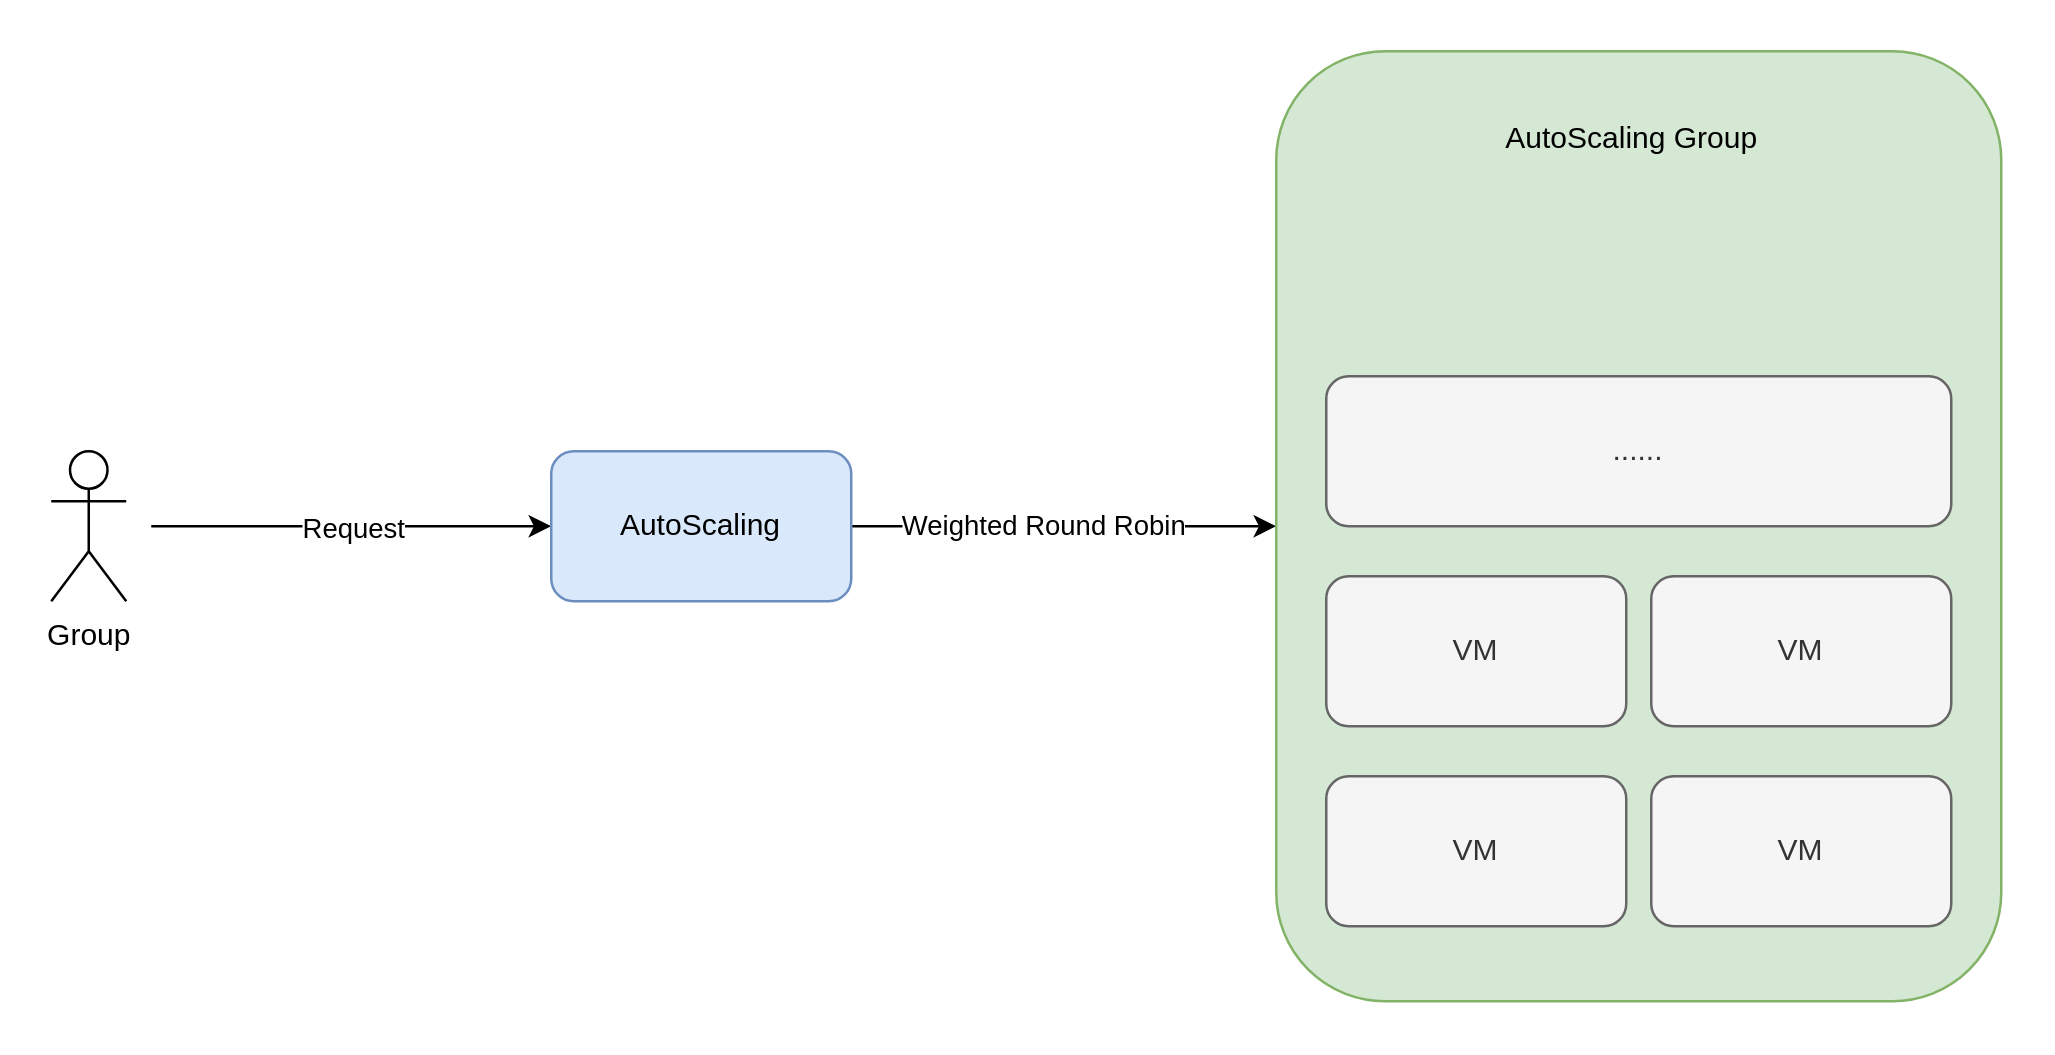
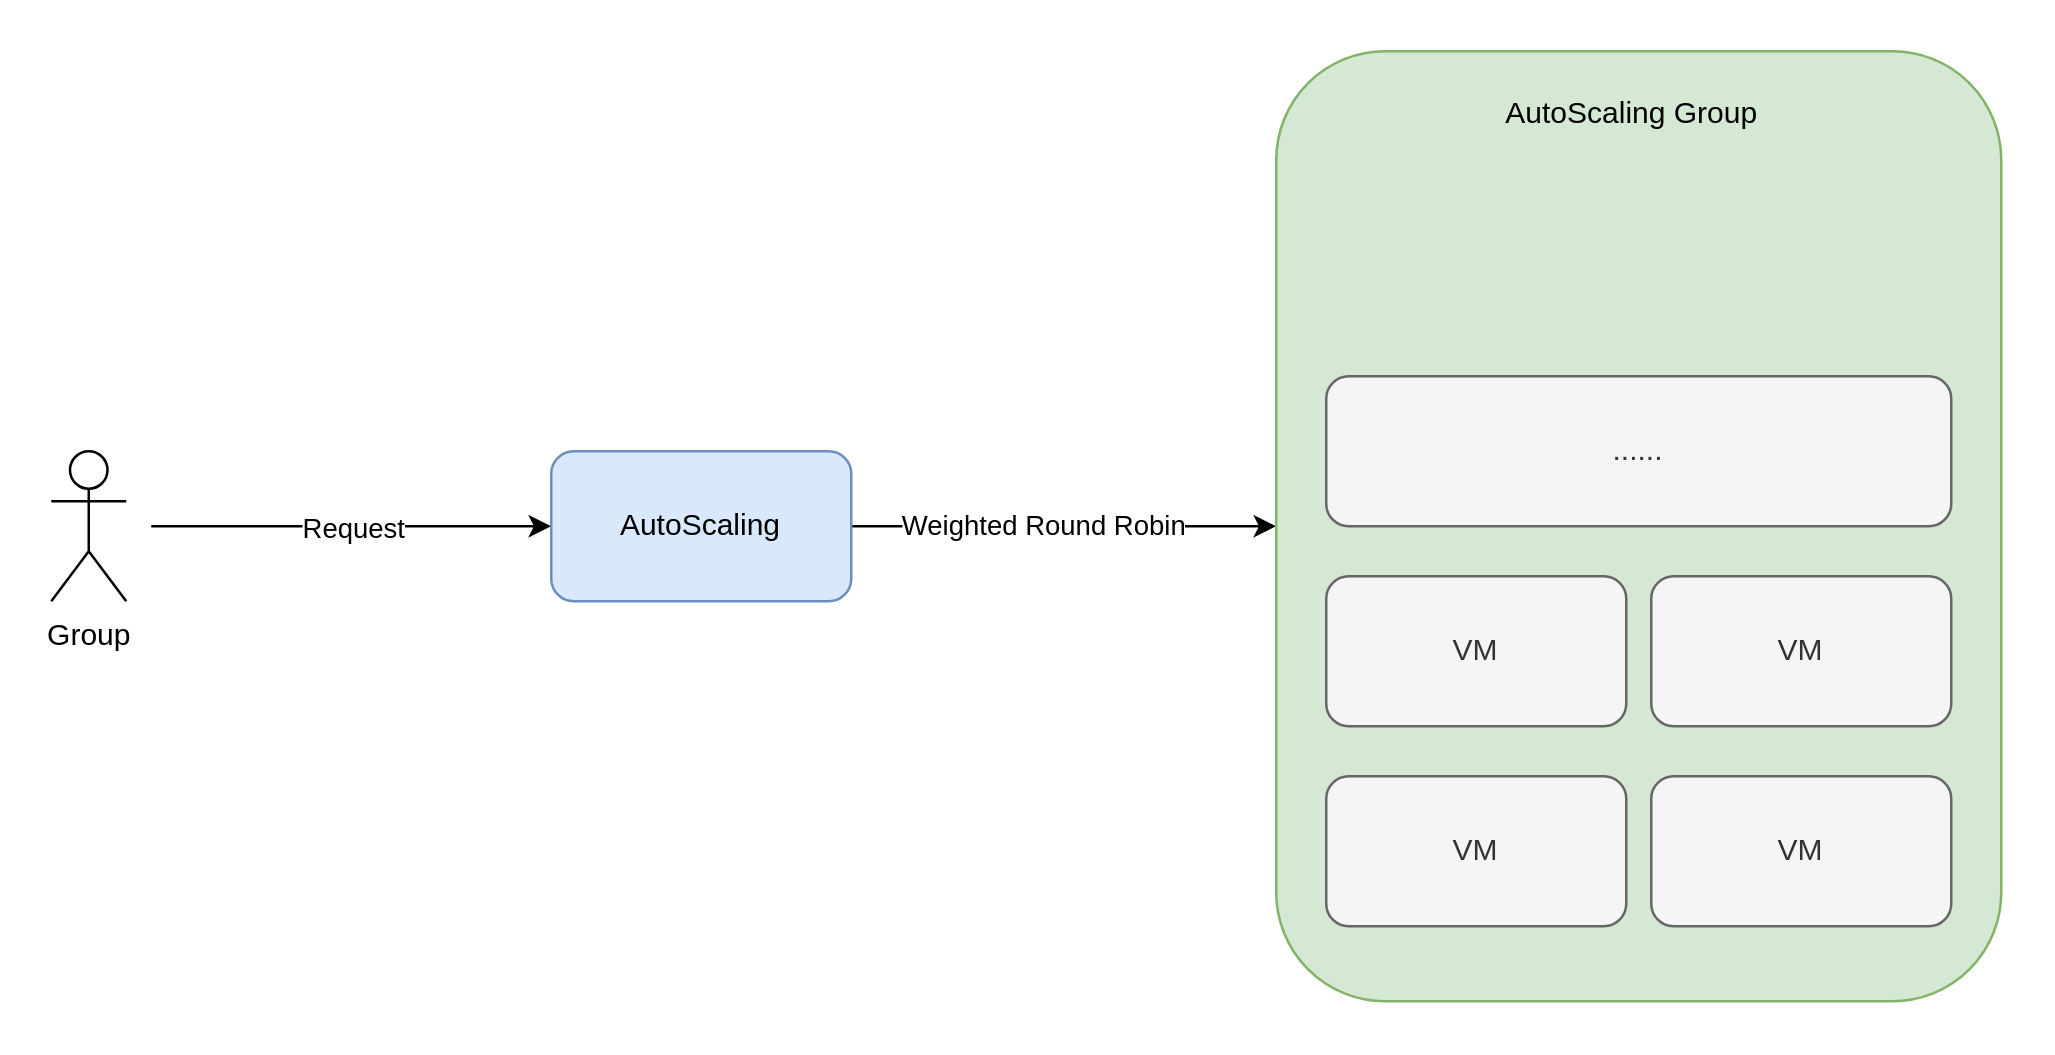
  <mxCell id="0" />
  <mxCell id="1" parent="0" />
  <mxCell id="2" value="" style="endArrow=classic;html=1;rounded=0;entryX=0;entryY=0.5;entryDx=0;entryDy=0;" edge="1" parent="1" target="6"><mxGeometry relative="1" as="geometry"><mxPoint x="60" y="210" as="sourcePoint" /><mxPoint x="250" y="210" as="targetPoint" /></mxGeometry></mxCell>
  <mxCell id="3" value="Request" style="edgeLabel;resizable=0;html=1;align=center;verticalAlign=middle;" connectable="0" vertex="1" parent="2"><mxGeometry relative="1" as="geometry" /></mxCell>
  <mxCell id="4" style="edgeStyle=orthogonalEdgeStyle;rounded=0;orthogonalLoop=1;jettySize=auto;html=1;exitX=1;exitY=0.5;exitDx=0;exitDy=0;entryX=0;entryY=0.5;entryDx=0;entryDy=0;" edge="1" parent="1" source="6" target="7"><mxGeometry relative="1" as="geometry" /></mxCell>
  <mxCell id="5" value="Weighted Round Robin" style="edgeLabel;html=1;align=center;verticalAlign=middle;resizable=0;points=[];" vertex="1" connectable="0" parent="4"><mxGeometry x="-0.108" y="1" relative="1" as="geometry"><mxPoint as="offset" /></mxGeometry></mxCell>
  <mxCell id="6" value="AutoScaling" style="rounded=1;whiteSpace=wrap;html=1;fillColor=#dae8fc;strokeColor=#6c8ebf;" vertex="1" parent="1"><mxGeometry x="220" y="180" width="120" height="60" as="geometry" /></mxCell>
  <mxCell id="7" value="" style="rounded=1;whiteSpace=wrap;html=1;fillColor=#d5e8d4;strokeColor=#82b366;" vertex="1" parent="1"><mxGeometry x="510" y="20" width="290" height="380" as="geometry" /></mxCell>
  <mxCell id="8" value="Group" style="shape=umlActor;verticalLabelPosition=bottom;verticalAlign=top;html=1;outlineConnect=0;" vertex="1" parent="1"><mxGeometry x="20" y="180" width="30" height="60" as="geometry" /></mxCell>
  <mxCell id="9" value="VM" style="rounded=1;whiteSpace=wrap;html=1;fillColor=#f5f5f5;fontColor=#333333;strokeColor=#666666;" vertex="1" parent="1"><mxGeometry x="530" y="310" width="120" height="60" as="geometry" /></mxCell>
  <mxCell id="10" value="VM" style="rounded=1;whiteSpace=wrap;html=1;fillColor=#f5f5f5;fontColor=#333333;strokeColor=#666666;" vertex="1" parent="1"><mxGeometry x="660" y="310" width="120" height="60" as="geometry" /></mxCell>
- <mxCell id="11" value="AutoScaling Group" style="text;html=1;strokeColor=none;fillColor=none;align=center;verticalAlign=middle;whiteSpace=wrap;rounded=0;" vertex="1" parent="1"><mxGeometry x="600" y="40" width="105" height="30" as="geometry" /></mxCell>
+ <mxCell id="11" value="AutoScaling Group" style="text;html=1;strokeColor=none;fillColor=none;align=center;verticalAlign=middle;whiteSpace=wrap;rounded=0;" vertex="1" parent="1"><mxGeometry x="600" y="30" width="105" height="30" as="geometry" /></mxCell>
  <mxCell id="12" value="VM" style="rounded=1;whiteSpace=wrap;html=1;fillColor=#f5f5f5;fontColor=#333333;strokeColor=#666666;" vertex="1" parent="1"><mxGeometry x="530" y="230" width="120" height="60" as="geometry" /></mxCell>
  <mxCell id="13" value="VM" style="rounded=1;whiteSpace=wrap;html=1;fillColor=#f5f5f5;fontColor=#333333;strokeColor=#666666;" vertex="1" parent="1"><mxGeometry x="660" y="230" width="120" height="60" as="geometry" /></mxCell>
  <mxCell id="14" value="......" style="rounded=1;whiteSpace=wrap;html=1;fillColor=#f5f5f5;fontColor=#333333;strokeColor=#666666;" vertex="1" parent="1"><mxGeometry x="530" y="150" width="250" height="60" as="geometry" /></mxCell>
